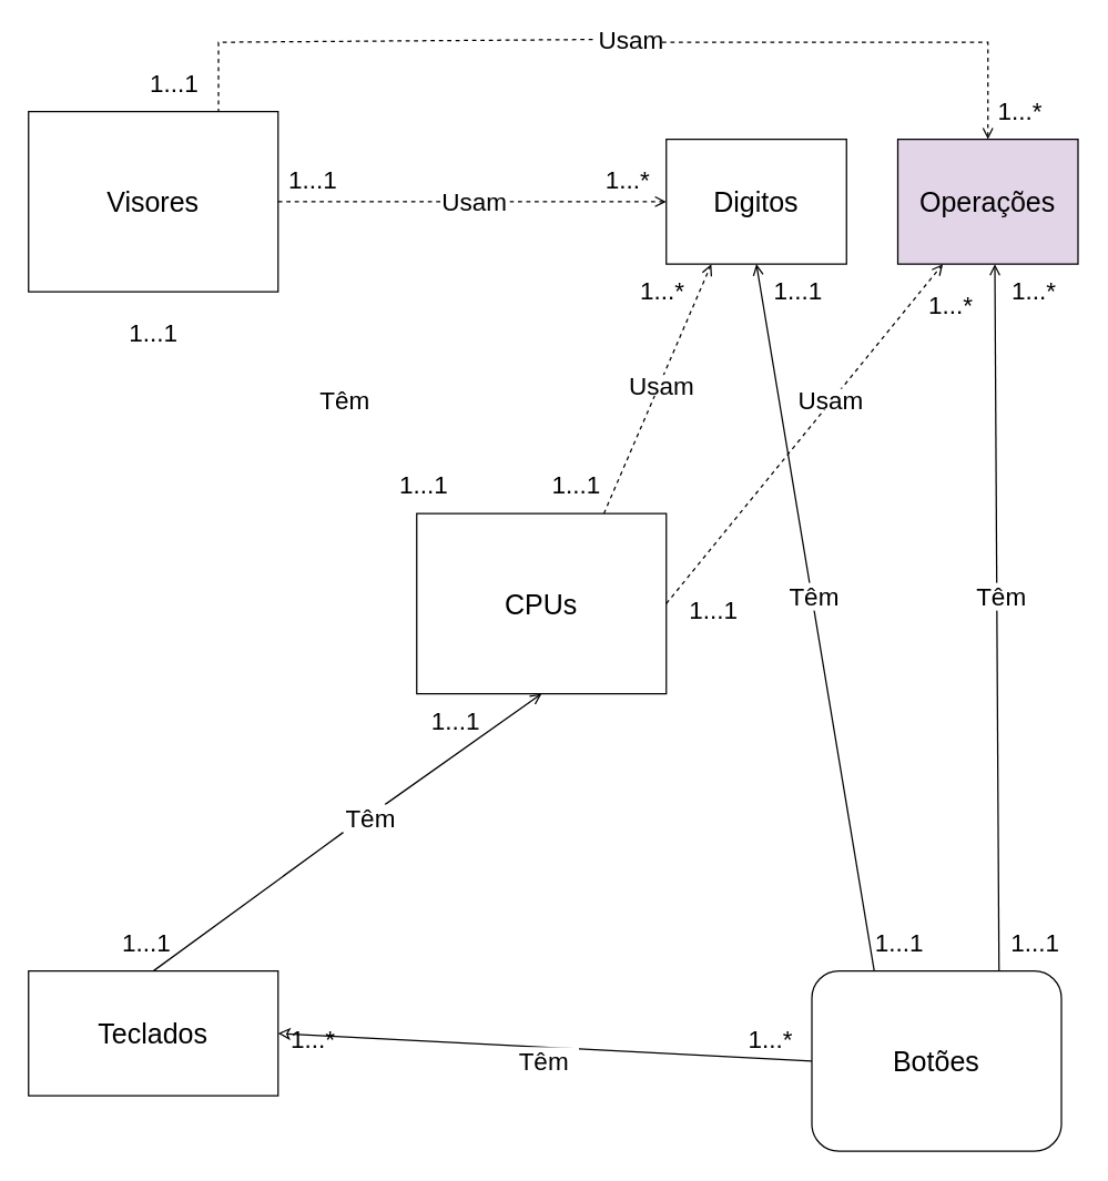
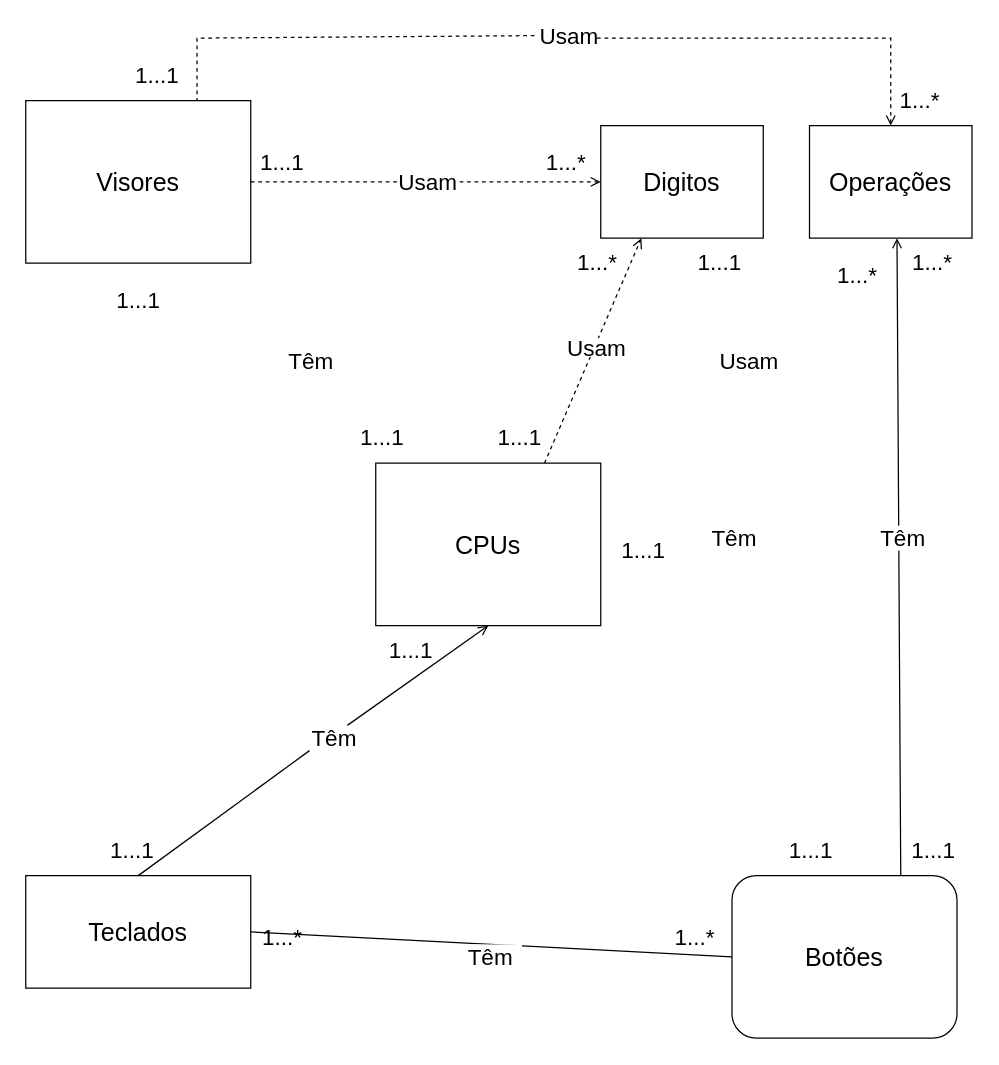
  <mxCell id="0" />
  <mxCell id="1" parent="0" />
  <mxCell id="2" value="" style="endArrow=open;html=1;rounded=0;fontSize=20;endFill=0;exitX=1;exitY=0.5;exitDx=0;exitDy=0;entryX=0;entryY=0.5;entryDx=0;entryDy=0;dashed=1;" parent="1" source="35" target="4" edge="1"><mxGeometry width="50" height="50" relative="1" as="geometry"><mxPoint x="200" y="145" as="sourcePoint" /><mxPoint x="480" y="145" as="targetPoint" /></mxGeometry></mxCell>
  <mxCell id="3" value="&lt;font style=&quot;font-size: 20px&quot;&gt;Visores&lt;/font&gt;" style="rounded=0;whiteSpace=wrap;html=1;" parent="1" vertex="1"><mxGeometry x="20" y="80" width="180" height="130" as="geometry" /></mxCell>
  <mxCell id="4" value="&lt;font style=&quot;font-size: 20px&quot;&gt;Digitos&lt;/font&gt;" style="rounded=0;whiteSpace=wrap;html=1;" parent="1" vertex="1"><mxGeometry x="480" y="100" width="130" height="90" as="geometry" /></mxCell>
  <mxCell id="5" value="&lt;font style=&quot;font-size: 20px&quot;&gt;CPUs&lt;/font&gt;" style="rounded=0;whiteSpace=wrap;html=1;" parent="1" vertex="1"><mxGeometry x="300" y="370" width="180" height="130" as="geometry" /></mxCell>
  <mxCell id="6" value="&lt;font style=&quot;font-size: 20px&quot;&gt;Teclados&lt;/font&gt;" style="rounded=0;whiteSpace=wrap;html=1;" parent="1" vertex="1"><mxGeometry x="20" y="700" width="180" height="90" as="geometry" /></mxCell>
  <mxCell id="7" value="&lt;font style=&quot;font-size: 20px&quot;&gt;Botões&lt;/font&gt;" style="whiteSpace=wrap;html=1;rounded=1;" parent="1" vertex="1"><mxGeometry x="585" y="700" width="180" height="130" as="geometry" /></mxCell>
- <mxCell id="8" value="" style="endArrow=classic;html=1;rounded=0;fontSize=20;endFill=0;exitX=0;exitY=0.5;exitDx=0;exitDy=0;entryX=1;entryY=0.5;entryDx=0;entryDy=0;" parent="1" source="7" target="6" edge="1"><mxGeometry width="50" height="50" relative="1" as="geometry"><mxPoint x="392" y="660" as="sourcePoint" /><mxPoint x="442" y="610" as="targetPoint" /></mxGeometry></mxCell>
- <mxCell id="9" value="" style="endArrow=open;html=1;rounded=0;fontSize=20;endFill=0;exitX=0.25;exitY=0;exitDx=0;exitDy=0;entryX=0.5;entryY=1;entryDx=0;entryDy=0;" parent="1" source="7" target="4" edge="1"><mxGeometry width="50" height="50" relative="1" as="geometry"><mxPoint x="787" y="380" as="sourcePoint" /><mxPoint x="407" y="380" as="targetPoint" /></mxGeometry></mxCell>
+ <mxCell id="8" value="" style="endArrow=none;html=1;rounded=0;fontSize=20;endFill=0;exitX=0;exitY=0.5;exitDx=0;exitDy=0;entryX=1;entryY=0.5;entryDx=0;entryDy=0;" parent="1" source="7" target="6" edge="1"><mxGeometry width="50" height="50" relative="1" as="geometry"><mxPoint x="392" y="660" as="sourcePoint" /><mxPoint x="442" y="610" as="targetPoint" /></mxGeometry></mxCell>
  <mxCell id="10" value="&lt;font style=&quot;font-size: 18px&quot;&gt;Têm&lt;/font&gt;" style="text;html=1;strokeColor=none;fillColor=default;align=center;verticalAlign=middle;whiteSpace=wrap;rounded=0;fontSize=20;" parent="1" vertex="1"><mxGeometry x="367" y="755" width="50" height="20" as="geometry" /></mxCell>
- <mxCell id="11" value="&lt;font style=&quot;font-size: 20px&quot;&gt;Operações&lt;/font&gt;" style="rounded=0;whiteSpace=wrap;html=1;fillColor=#e1d5e7;" parent="1" vertex="1"><mxGeometry x="647" y="100" width="130" height="90" as="geometry" /></mxCell>
+ <mxCell id="11" value="&lt;font style=&quot;font-size: 20px&quot;&gt;Operações&lt;/font&gt;" style="rounded=0;whiteSpace=wrap;html=1;" parent="1" vertex="1"><mxGeometry x="647" y="100" width="130" height="90" as="geometry" /></mxCell>
  <mxCell id="12" value="" style="endArrow=open;html=1;rounded=0;fontSize=20;endFill=0;exitX=0.75;exitY=0;exitDx=0;exitDy=0;entryX=0.5;entryY=1;entryDx=0;entryDy=0;" parent="1" source="7" edge="1"><mxGeometry width="50" height="50" relative="1" as="geometry"><mxPoint x="802" y="700" as="sourcePoint" /><mxPoint x="717" y="190" as="targetPoint" /></mxGeometry></mxCell>
  <mxCell id="13" value="&lt;font style=&quot;font-size: 18px&quot;&gt;Têm&lt;/font&gt;" style="text;html=1;strokeColor=none;fillColor=default;align=center;verticalAlign=middle;whiteSpace=wrap;rounded=0;fontSize=20;" parent="1" vertex="1"><mxGeometry x="567" y="420" width="40" height="20" as="geometry" /></mxCell>
  <mxCell id="14" value="&lt;font style=&quot;font-size: 18px&quot;&gt;Têm&lt;/font&gt;" style="text;html=1;strokeColor=none;fillColor=default;align=center;verticalAlign=middle;whiteSpace=wrap;rounded=0;fontSize=20;" parent="1" vertex="1"><mxGeometry x="697" y="420" width="50" height="20" as="geometry" /></mxCell>
  <mxCell id="15" value="" style="endArrow=none;html=1;rounded=0;fontSize=20;endFill=0;exitX=0;exitY=0.5;exitDx=0;exitDy=0;entryX=1;entryY=0.5;entryDx=0;entryDy=0;dashed=1;startArrow=none;" parent="1" source="35" target="3" edge="1"><mxGeometry width="50" height="50" relative="1" as="geometry"><mxPoint x="417" y="650" as="sourcePoint" /><mxPoint x="287" y="180" as="targetPoint" /></mxGeometry></mxCell>
  <mxCell id="16" value="&lt;font style=&quot;font-size: 18px&quot;&gt;Têm&lt;/font&gt;" style="text;html=1;strokeColor=none;fillColor=default;align=center;verticalAlign=middle;whiteSpace=wrap;rounded=0;fontSize=20;" parent="1" vertex="1"><mxGeometry x="227" y="280" width="43" height="15" as="geometry" /></mxCell>
  <mxCell id="17" value="" style="endArrow=open;html=1;rounded=0;fontSize=20;endFill=0;exitX=0.75;exitY=0;exitDx=0;exitDy=0;entryX=0.5;entryY=1;entryDx=0;entryDy=0;startArrow=none;" parent="1" source="38" target="5" edge="1"><mxGeometry width="50" height="50" relative="1" as="geometry"><mxPoint x="287" y="680" as="sourcePoint" /><mxPoint x="7" y="520" as="targetPoint" /></mxGeometry></mxCell>
  <mxCell id="18" value="" style="endArrow=open;html=1;rounded=0;fontSize=20;endFill=0;exitX=0.75;exitY=0;exitDx=0;exitDy=0;entryX=0.25;entryY=1;entryDx=0;entryDy=0;dashed=1;" parent="1" source="5" target="4" edge="1"><mxGeometry width="50" height="50" relative="1" as="geometry"><mxPoint x="217" y="390" as="sourcePoint" /><mxPoint x="497" y="190" as="targetPoint" /></mxGeometry></mxCell>
  <mxCell id="19" value="&lt;font style=&quot;font-size: 18px&quot;&gt;Usam&lt;/font&gt;" style="text;html=1;strokeColor=none;fillColor=default;align=center;verticalAlign=middle;whiteSpace=wrap;rounded=0;fontSize=20;" parent="1" vertex="1"><mxGeometry x="452" y="270" width="50" height="15" as="geometry" /></mxCell>
  <mxCell id="20" value="" style="endArrow=none;html=1;rounded=0;fontSize=20;endFill=0;dashed=1;startArrow=none;" parent="1" edge="1"><mxGeometry width="50" height="50" relative="1" as="geometry"><mxPoint x="427" y="28" as="sourcePoint" /><mxPoint x="157" y="80" as="targetPoint" /><Array as="points"><mxPoint x="157" y="30" /></Array></mxGeometry></mxCell>
  <mxCell id="21" value="&lt;font style=&quot;font-size: 18px&quot;&gt;1...*&lt;/font&gt;" style="text;html=1;strokeColor=none;fillColor=none;align=center;verticalAlign=middle;whiteSpace=wrap;rounded=0;fontSize=18;" parent="1" vertex="1"><mxGeometry x="207" y="740" width="37" height="20" as="geometry" /></mxCell>
  <mxCell id="22" value="&lt;font style=&quot;font-size: 18px&quot;&gt;1...*&lt;/font&gt;" style="text;html=1;strokeColor=none;fillColor=none;align=center;verticalAlign=middle;whiteSpace=wrap;rounded=0;fontSize=18;" parent="1" vertex="1"><mxGeometry x="537" y="740" width="37" height="20" as="geometry" /></mxCell>
  <mxCell id="23" value="&lt;font style=&quot;font-size: 18px&quot;&gt;1...1&lt;/font&gt;" style="text;html=1;strokeColor=none;fillColor=none;align=center;verticalAlign=middle;whiteSpace=wrap;rounded=0;fontSize=18;" parent="1" vertex="1"><mxGeometry x="310" y="510" width="37" height="20" as="geometry" /></mxCell>
  <mxCell id="24" value="&lt;font style=&quot;font-size: 18px&quot;&gt;1...1&lt;/font&gt;" style="text;html=1;strokeColor=none;fillColor=none;align=center;verticalAlign=middle;whiteSpace=wrap;rounded=0;fontSize=18;" parent="1" vertex="1"><mxGeometry x="87" y="670" width="37" height="20" as="geometry" /></mxCell>
  <mxCell id="25" value="&lt;font style=&quot;font-size: 18px&quot;&gt;1...1&lt;/font&gt;" style="text;html=1;strokeColor=none;fillColor=none;align=center;verticalAlign=middle;whiteSpace=wrap;rounded=0;fontSize=18;" parent="1" vertex="1"><mxGeometry x="557" y="200" width="37" height="20" as="geometry" /></mxCell>
  <mxCell id="26" value="&lt;font style=&quot;font-size: 18px&quot;&gt;1...1&lt;/font&gt;" style="text;html=1;strokeColor=none;fillColor=none;align=center;verticalAlign=middle;whiteSpace=wrap;rounded=0;fontSize=18;" parent="1" vertex="1"><mxGeometry x="630" y="670" width="37" height="20" as="geometry" /></mxCell>
  <mxCell id="27" value="&lt;font style=&quot;font-size: 18px&quot;&gt;1...*&lt;/font&gt;" style="text;html=1;strokeColor=none;fillColor=none;align=center;verticalAlign=middle;whiteSpace=wrap;rounded=0;fontSize=18;" parent="1" vertex="1"><mxGeometry x="727" y="200" width="37" height="20" as="geometry" /></mxCell>
  <mxCell id="28" value="&lt;font style=&quot;font-size: 18px&quot;&gt;1...1&lt;/font&gt;" style="text;html=1;strokeColor=none;fillColor=none;align=center;verticalAlign=middle;whiteSpace=wrap;rounded=0;fontSize=18;" parent="1" vertex="1"><mxGeometry x="728" y="670" width="37" height="20" as="geometry" /></mxCell>
  <mxCell id="29" value="&lt;font style=&quot;font-size: 18px&quot;&gt;1...*&lt;/font&gt;" style="text;html=1;strokeColor=none;fillColor=none;align=center;verticalAlign=middle;whiteSpace=wrap;rounded=0;fontSize=18;" parent="1" vertex="1"><mxGeometry x="458.5" y="200" width="37" height="20" as="geometry" /></mxCell>
  <mxCell id="30" value="&lt;font style=&quot;font-size: 18px&quot;&gt;1...1&lt;/font&gt;" style="text;html=1;strokeColor=none;fillColor=none;align=center;verticalAlign=middle;whiteSpace=wrap;rounded=0;fontSize=18;" parent="1" vertex="1"><mxGeometry x="397" y="340" width="37" height="20" as="geometry" /></mxCell>
  <mxCell id="31" value="&lt;font style=&quot;font-size: 18px&quot;&gt;1...*&lt;/font&gt;" style="text;html=1;strokeColor=none;fillColor=none;align=center;verticalAlign=middle;whiteSpace=wrap;rounded=0;fontSize=18;" parent="1" vertex="1"><mxGeometry x="717" y="70" width="37" height="20" as="geometry" /></mxCell>
  <mxCell id="32" value="&lt;font style=&quot;font-size: 18px&quot;&gt;1...1&lt;/font&gt;" style="text;html=1;strokeColor=none;fillColor=none;align=center;verticalAlign=middle;whiteSpace=wrap;rounded=0;fontSize=18;" parent="1" vertex="1"><mxGeometry x="107" y="50" width="37" height="20" as="geometry" /></mxCell>
  <mxCell id="33" value="&lt;font style=&quot;font-size: 18px&quot;&gt;1...*&lt;/font&gt;" style="text;html=1;strokeColor=none;fillColor=none;align=center;verticalAlign=middle;whiteSpace=wrap;rounded=0;fontSize=18;" parent="1" vertex="1"><mxGeometry x="434" y="120" width="37" height="20" as="geometry" /></mxCell>
  <mxCell id="34" value="&lt;font style=&quot;font-size: 18px&quot;&gt;1...1&lt;/font&gt;" style="text;html=1;strokeColor=none;fillColor=none;align=center;verticalAlign=middle;whiteSpace=wrap;rounded=0;fontSize=18;" parent="1" vertex="1"><mxGeometry x="207" y="120" width="37" height="20" as="geometry" /></mxCell>
  <mxCell id="35" value="&lt;font style=&quot;font-size: 18px&quot;&gt;Usam&lt;/font&gt;" style="text;html=1;strokeColor=none;fillColor=default;align=center;verticalAlign=middle;whiteSpace=wrap;rounded=0;fontSize=20;" parent="1" vertex="1"><mxGeometry x="317" y="137.5" width="50" height="15" as="geometry" /></mxCell>
  <mxCell id="36" value="&lt;font style=&quot;font-size: 18px&quot;&gt;Usam&lt;/font&gt;" style="text;html=1;strokeColor=none;fillColor=default;align=center;verticalAlign=middle;whiteSpace=wrap;rounded=0;fontSize=20;" parent="1" vertex="1"><mxGeometry x="430" y="20" width="50" height="15" as="geometry" /></mxCell>
  <mxCell id="37" value="" style="endArrow=open;html=1;rounded=0;fontSize=20;endFill=0;exitX=0.5;exitY=0;exitDx=0;exitDy=0;dashed=1;entryX=0.5;entryY=0;entryDx=0;entryDy=0;" parent="1" target="11" edge="1"><mxGeometry width="50" height="50" relative="1" as="geometry"><mxPoint x="477" y="30" as="sourcePoint" /><mxPoint x="712" y="100" as="targetPoint" /><Array as="points"><mxPoint x="537" y="30" /><mxPoint x="712" y="30" /></Array></mxGeometry></mxCell>
  <mxCell id="38" value="&lt;font style=&quot;font-size: 18px&quot;&gt;Têm&lt;/font&gt;" style="text;html=1;strokeColor=none;fillColor=default;align=center;verticalAlign=middle;whiteSpace=wrap;rounded=0;fontSize=20;" parent="1" vertex="1"><mxGeometry x="247" y="580" width="40" height="20" as="geometry" /></mxCell>
  <mxCell id="39" value="" style="endArrow=none;html=1;rounded=0;fontSize=20;endFill=0;exitX=0.5;exitY=0;exitDx=0;exitDy=0;entryX=0;entryY=1;entryDx=0;entryDy=0;" parent="1" source="6" target="38" edge="1"><mxGeometry width="50" height="50" relative="1" as="geometry"><mxPoint x="110" y="700" as="sourcePoint" /><mxPoint x="390" y="500" as="targetPoint" /></mxGeometry></mxCell>
  <mxCell id="40" value="&lt;font style=&quot;font-size: 18px&quot;&gt;1...1&lt;/font&gt;" style="text;html=1;strokeColor=none;fillColor=none;align=center;verticalAlign=middle;whiteSpace=wrap;rounded=0;fontSize=18;" parent="1" vertex="1"><mxGeometry x="91.5" y="230" width="37" height="20" as="geometry" /></mxCell>
  <mxCell id="41" value="&lt;font style=&quot;font-size: 18px&quot;&gt;1...1&lt;/font&gt;" style="text;html=1;strokeColor=none;fillColor=none;align=center;verticalAlign=middle;whiteSpace=wrap;rounded=0;fontSize=18;" parent="1" vertex="1"><mxGeometry x="287" y="340" width="37" height="20" as="geometry" /></mxCell>
- <mxCell id="42" value="" style="endArrow=open;html=1;rounded=0;fontSize=20;endFill=0;exitX=1;exitY=0.5;exitDx=0;exitDy=0;entryX=0.25;entryY=1;entryDx=0;entryDy=0;dashed=1;" edge="1" parent="1" source="5" target="11"><mxGeometry width="50" height="50" relative="1" as="geometry"><mxPoint x="597" y="370" as="sourcePoint" /><mxPoint x="674.5" y="190" as="targetPoint" /></mxGeometry></mxCell>
  <mxCell id="43" value="&lt;font style=&quot;font-size: 18px&quot;&gt;Usam&lt;/font&gt;" style="text;html=1;strokeColor=none;fillColor=default;align=center;verticalAlign=middle;whiteSpace=wrap;rounded=0;fontSize=20;" vertex="1" parent="1"><mxGeometry x="574" y="280" width="50" height="15" as="geometry" /></mxCell>
  <mxCell id="44" value="&lt;font style=&quot;font-size: 18px&quot;&gt;1...*&lt;/font&gt;" style="text;html=1;strokeColor=none;fillColor=none;align=center;verticalAlign=middle;whiteSpace=wrap;rounded=0;fontSize=18;" vertex="1" parent="1"><mxGeometry x="667" y="210" width="37" height="20" as="geometry" /></mxCell>
  <mxCell id="45" value="&lt;font style=&quot;font-size: 18px&quot;&gt;1...1&lt;/font&gt;" style="text;html=1;strokeColor=none;fillColor=none;align=center;verticalAlign=middle;whiteSpace=wrap;rounded=0;fontSize=18;" vertex="1" parent="1"><mxGeometry x="495.5" y="430" width="37" height="20" as="geometry" /></mxCell>
